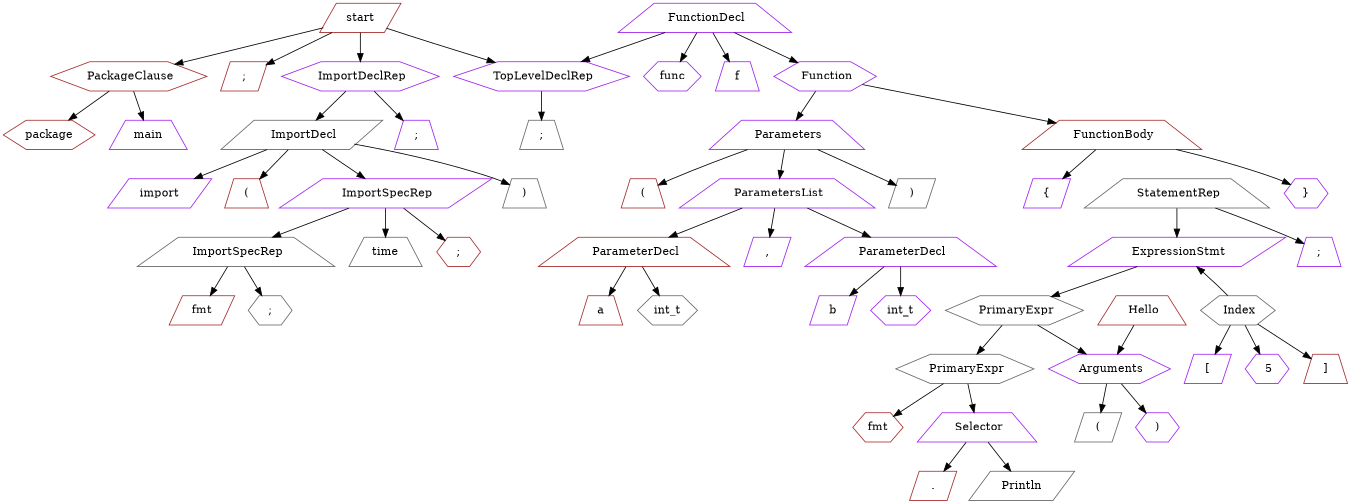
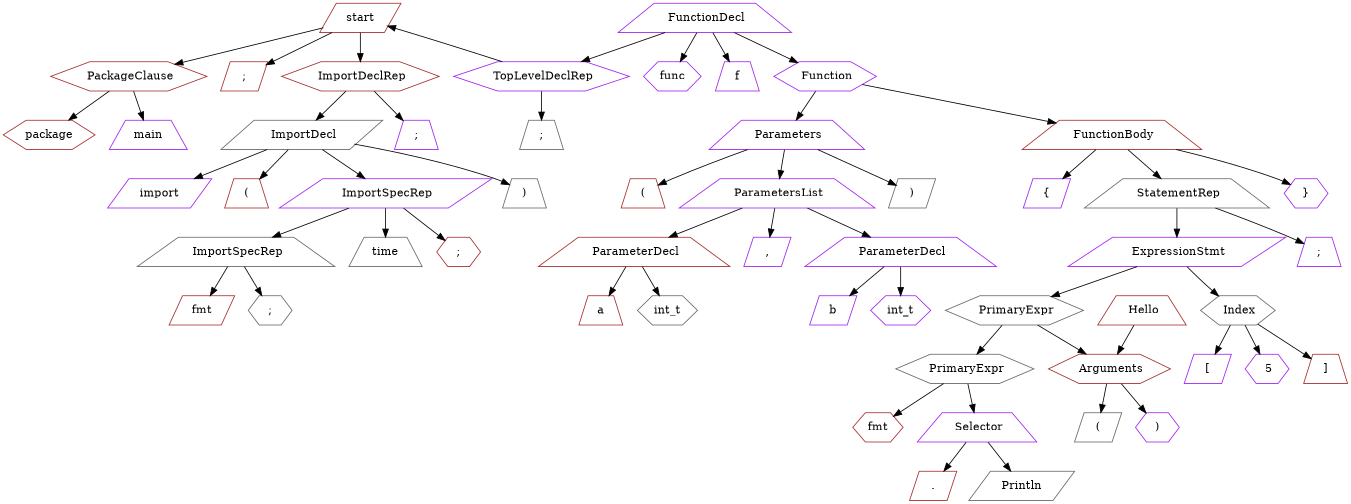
  digraph {
    node [color=purple shape=trapezium]
    n1 [color=brown label=start shape=parallelogram]
    n2 [color=brown label=" PackageClause" shape=hexagon]
    n3 [color=brown label=";" shape=parallelogram]
-   n4 [label=" ImportDeclRep" shape=hexagon]
+   n4 [color=brown label=" ImportDeclRep" shape=hexagon]
    n5 [label=" TopLevelDeclRep" shape=hexagon]
    n6 [color=brown label=package shape=hexagon]
    n7 [label=main]
    n8 [color=gray40 label=" ImportDecl" shape=parallelogram]
    n9 [label=";"]
    n10 [color=gray40 label=";"]
    n11 [label=import shape=parallelogram]
    n12 [color=brown label="("]
    n13 [label=" ImportSpecRep" shape=parallelogram]
    n14 [color=gray40 label=")"]
    n15 [color=gray40 label=" ImportSpecRep"]
    n16 [color=gray40 label=time]
    n17 [color=brown label=";" shape=hexagon]
    n18 [color=brown label=fmt shape=parallelogram]
    n19 [color=gray40 label=";" shape=hexagon]
    n20 [label=" FunctionDecl"]
    n21 [label=func shape=hexagon]
    n22 [label=f]
    n23 [label=" Function" shape=hexagon]
    n24 [label=" Parameters"]
    n25 [color=brown label=" FunctionBody"]
    n26 [color=brown label="("]
    n27 [label=" ParametersList"]
    n28 [color=gray40 label=")" shape=parallelogram]
    n29 [label="{" shape=parallelogram]
    n30 [color=gray40 label=" StatementRep"]
    n31 [label="}" shape=hexagon]
    n32 [color=brown label=" ParameterDecl"]
    n33 [label="," shape=parallelogram]
    n34 [label=" ParameterDecl"]
    n35 [color=brown label=a]
    n36 [color=gray40 label=int_t shape=hexagon]
    n37 [label=b shape=parallelogram]
    n38 [label=int_t shape=hexagon]
    n39 [label=" ExpressionStmt" shape=parallelogram]
    n40 [label=";"]
    n41 [color=gray40 label=" PrimaryExpr" shape=hexagon]
    n42 [color=gray40 label=" Index" shape=hexagon]
    n43 [color=gray40 label=" PrimaryExpr" shape=hexagon]
-   n44 [label=" Arguments" shape=hexagon]
+   n44 [color=brown label=" Arguments" shape=hexagon]
    n45 [label="[" shape=parallelogram]
    n46 [label=" 5" shape=hexagon]
    n47 [color=brown label="]"]
    n48 [color=brown label=fmt shape=hexagon]
    n49 [label=" Selector"]
    n50 [color=gray40 label="(" shape=parallelogram]
    n51 [label=")" shape=hexagon]
    n52 [color=brown label="." shape=parallelogram]
    n53 [color=gray40 label=Println shape=parallelogram]
    n54 [color=brown label=" Hello"]
    n1 -> n2
    n1 -> n3
    n1 -> n4
-   n1 -> n5
+   n5 -> n1
    n2 -> n6
    n2 -> n7
    n4 -> n8
    n4 -> n9
    n5 -> n10
    n8 -> n11
    n8 -> n12
    n8 -> n13
    n8 -> n14
    n13 -> n15
    n13 -> n16
    n13 -> n17
    n15 -> n18
    n15 -> n19
    n20 -> n5
    n20 -> n21
    n20 -> n22
    n20 -> n23
    n23 -> n24
    n23 -> n25
    n24 -> n26
    n24 -> n27
    n24 -> n28
    n25 -> n29
+   n25 -> n30
    n25 -> n31
    n27 -> n32
    n27 -> n33
    n27 -> n34
    n30 -> n39
    n30 -> n40
    n32 -> n35
    n32 -> n36
    n34 -> n37
    n34 -> n38
    n39 -> n41
-   n42 -> n39
+   n39 -> n42
    n41 -> n43
    n41 -> n44
    n42 -> n45
    n42 -> n46
    n42 -> n47
    n43 -> n48
    n43 -> n49
    n44 -> n50
    n44 -> n51
    n49 -> n52
    n49 -> n53
    n54 -> n44
  }
